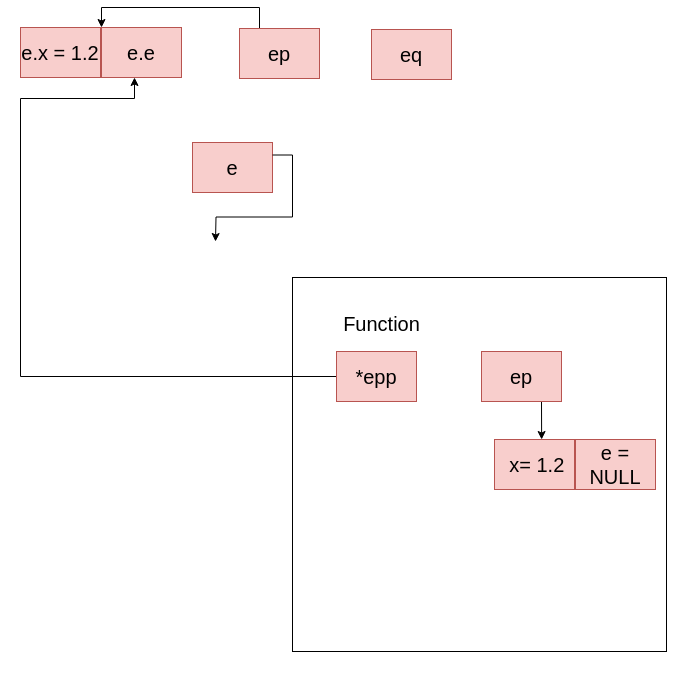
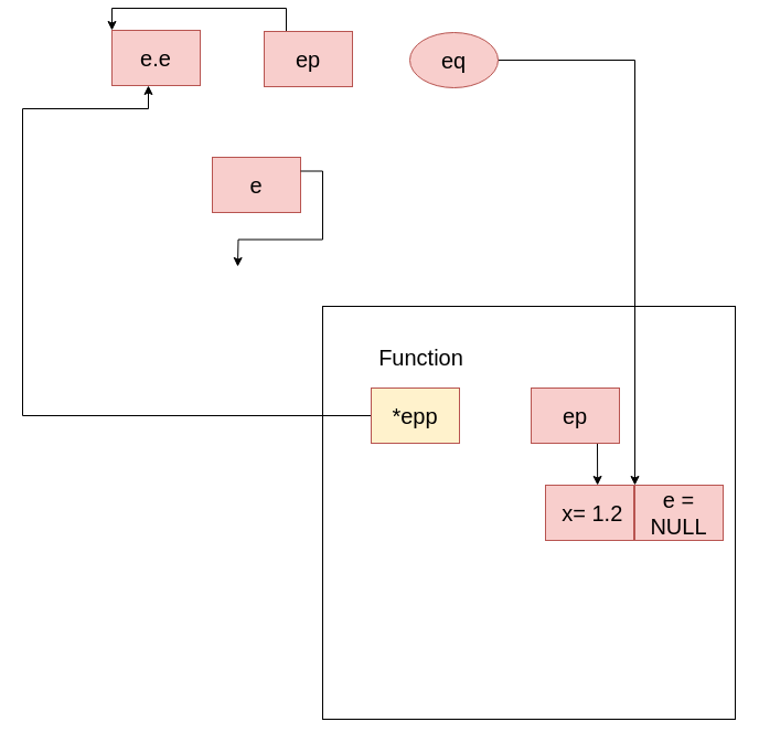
  <mxCell id="0" />
  <mxCell id="1" parent="0" />
  <mxCell id="2" value="&lt;font style=&quot;font-size: 20px;&quot;&gt;e.e&lt;/font&gt;" style="rounded=0;whiteSpace=wrap;html=1;fillColor=#f8cecc;strokeColor=#b85450;" vertex="1" parent="1"><mxGeometry x="101" y="20" width="80" height="50" as="geometry" /></mxCell>
- <mxCell id="3" value="&lt;font style=&quot;font-size: 20px;&quot;&gt;e.x = 1.2&lt;/font&gt;" style="rounded=0;whiteSpace=wrap;html=1;fillColor=#f8cecc;strokeColor=#b85450;" vertex="1" parent="1"><mxGeometry x="20" y="20" width="80" height="50" as="geometry" /></mxCell>
  <mxCell id="4" style="edgeStyle=orthogonalEdgeStyle;rounded=0;orthogonalLoop=1;jettySize=auto;html=1;exitX=0.25;exitY=0;exitDx=0;exitDy=0;entryX=0;entryY=0;entryDx=0;entryDy=0;" edge="1" parent="1" source="5" target="2"><mxGeometry relative="1" as="geometry" /></mxCell>
  <mxCell id="5" value="&lt;font style=&quot;font-size: 20px;&quot;&gt;ep&lt;/font&gt;" style="rounded=0;whiteSpace=wrap;html=1;fillColor=#f8cecc;strokeColor=#b85450;" vertex="1" parent="1"><mxGeometry x="239" y="21" width="80" height="50" as="geometry" /></mxCell>
- <mxCell id="7" value="&lt;font style=&quot;font-size: 20px;&quot;&gt;eq&lt;/font&gt;" style="rounded=0;whiteSpace=wrap;html=1;fillColor=#f8cecc;strokeColor=#b85450;" vertex="1" parent="1"><mxGeometry x="371" y="22" width="80" height="50" as="geometry" /></mxCell>
+ <mxCell id="6" style="edgeStyle=orthogonalEdgeStyle;rounded=0;orthogonalLoop=1;jettySize=auto;html=1;entryX=0;entryY=0;entryDx=0;entryDy=0;" edge="1" parent="1" source="7" target="16"><mxGeometry relative="1" as="geometry" /></mxCell>
+ <mxCell id="7" value="&lt;font style=&quot;font-size: 20px;&quot;&gt;eq&lt;/font&gt;" style="ellipse;whiteSpace=wrap;html=1;fillColor=#f8cecc;strokeColor=#b85450;" vertex="1" parent="1"><mxGeometry x="371" y="22" width="80" height="50" as="geometry" /></mxCell>
  <mxCell id="8" value="&lt;font style=&quot;font-size: 20px;&quot;&gt;e&lt;/font&gt;" style="rounded=0;whiteSpace=wrap;html=1;fillColor=#f8cecc;strokeColor=#b85450;" vertex="1" parent="1"><mxGeometry x="192" y="135" width="80" height="50" as="geometry" /></mxCell>
  <mxCell id="9" style="edgeStyle=orthogonalEdgeStyle;rounded=0;orthogonalLoop=1;jettySize=auto;html=1;exitX=1;exitY=0.25;exitDx=0;exitDy=0;" edge="1" parent="1" source="8"><mxGeometry relative="1" as="geometry"><mxPoint x="215" y="234" as="targetPoint" /></mxGeometry></mxCell>
  <mxCell id="10" style="edgeStyle=orthogonalEdgeStyle;rounded=0;orthogonalLoop=1;jettySize=auto;html=1;exitX=0;exitY=0.5;exitDx=0;exitDy=0;entryX=0.25;entryY=1;entryDx=0;entryDy=0;" edge="1" parent="1"><mxGeometry relative="1" as="geometry"><mxPoint x="341" y="369" as="sourcePoint" /><mxPoint x="134" y="70" as="targetPoint" /><Array as="points"><mxPoint x="20" y="369" /><mxPoint x="20" y="91" /><mxPoint x="134" y="91" /></Array></mxGeometry></mxCell>
- <mxCell id="11" value="&lt;font style=&quot;font-size: 20px;&quot;&gt;*epp&lt;/font&gt;" style="rounded=0;whiteSpace=wrap;html=1;fillColor=#f8cecc;strokeColor=#b85450;" vertex="1" parent="1"><mxGeometry x="336" y="344" width="80" height="50" as="geometry" /></mxCell>
+ <mxCell id="11" value="&lt;font style=&quot;font-size: 20px;&quot;&gt;*epp&lt;/font&gt;" style="rounded=0;whiteSpace=wrap;html=1;fillColor=#fff2cc;strokeColor=#b85450;" vertex="1" parent="1"><mxGeometry x="336" y="344" width="80" height="50" as="geometry" /></mxCell>
  <mxCell id="12" value="&lt;font style=&quot;font-size: 20px;&quot;&gt;Function&lt;/font&gt;" style="text;html=1;align=center;verticalAlign=middle;resizable=0;points=[];autosize=1;strokeColor=none;fillColor=none;" vertex="1" parent="1"><mxGeometry x="331.5" y="299" width="99" height="33" as="geometry" /></mxCell>
  <mxCell id="13" style="edgeStyle=orthogonalEdgeStyle;rounded=0;orthogonalLoop=1;jettySize=auto;html=1;exitX=0.75;exitY=1;exitDx=0;exitDy=0;" edge="1" parent="1" source="14"><mxGeometry relative="1" as="geometry"><mxPoint x="541.143" y="432" as="targetPoint" /></mxGeometry></mxCell>
  <mxCell id="14" value="&lt;font style=&quot;font-size: 20px;&quot;&gt;ep&lt;/font&gt;" style="rounded=0;whiteSpace=wrap;html=1;fillColor=#f8cecc;strokeColor=#b85450;" vertex="1" parent="1"><mxGeometry x="481" y="344" width="80" height="50" as="geometry" /></mxCell>
  <mxCell id="15" value="&lt;span style=&quot;font-size: 20px;&quot;&gt;&amp;nbsp;x= 1.2&lt;/span&gt;" style="rounded=0;whiteSpace=wrap;html=1;fillColor=#f8cecc;strokeColor=#b85450;" vertex="1" parent="1"><mxGeometry x="494" y="432" width="80" height="50" as="geometry" /></mxCell>
  <mxCell id="16" value="&lt;font style=&quot;font-size: 20px;&quot;&gt;e = NULL&lt;/font&gt;" style="rounded=0;whiteSpace=wrap;html=1;fillColor=#f8cecc;strokeColor=#b85450;" vertex="1" parent="1"><mxGeometry x="575" y="432" width="80" height="50" as="geometry" /></mxCell>
  <mxCell id="17" value="" style="whiteSpace=wrap;html=1;aspect=fixed;fillColor=none;" vertex="1" parent="1"><mxGeometry x="292" y="270" width="374" height="374" as="geometry" /></mxCell>
